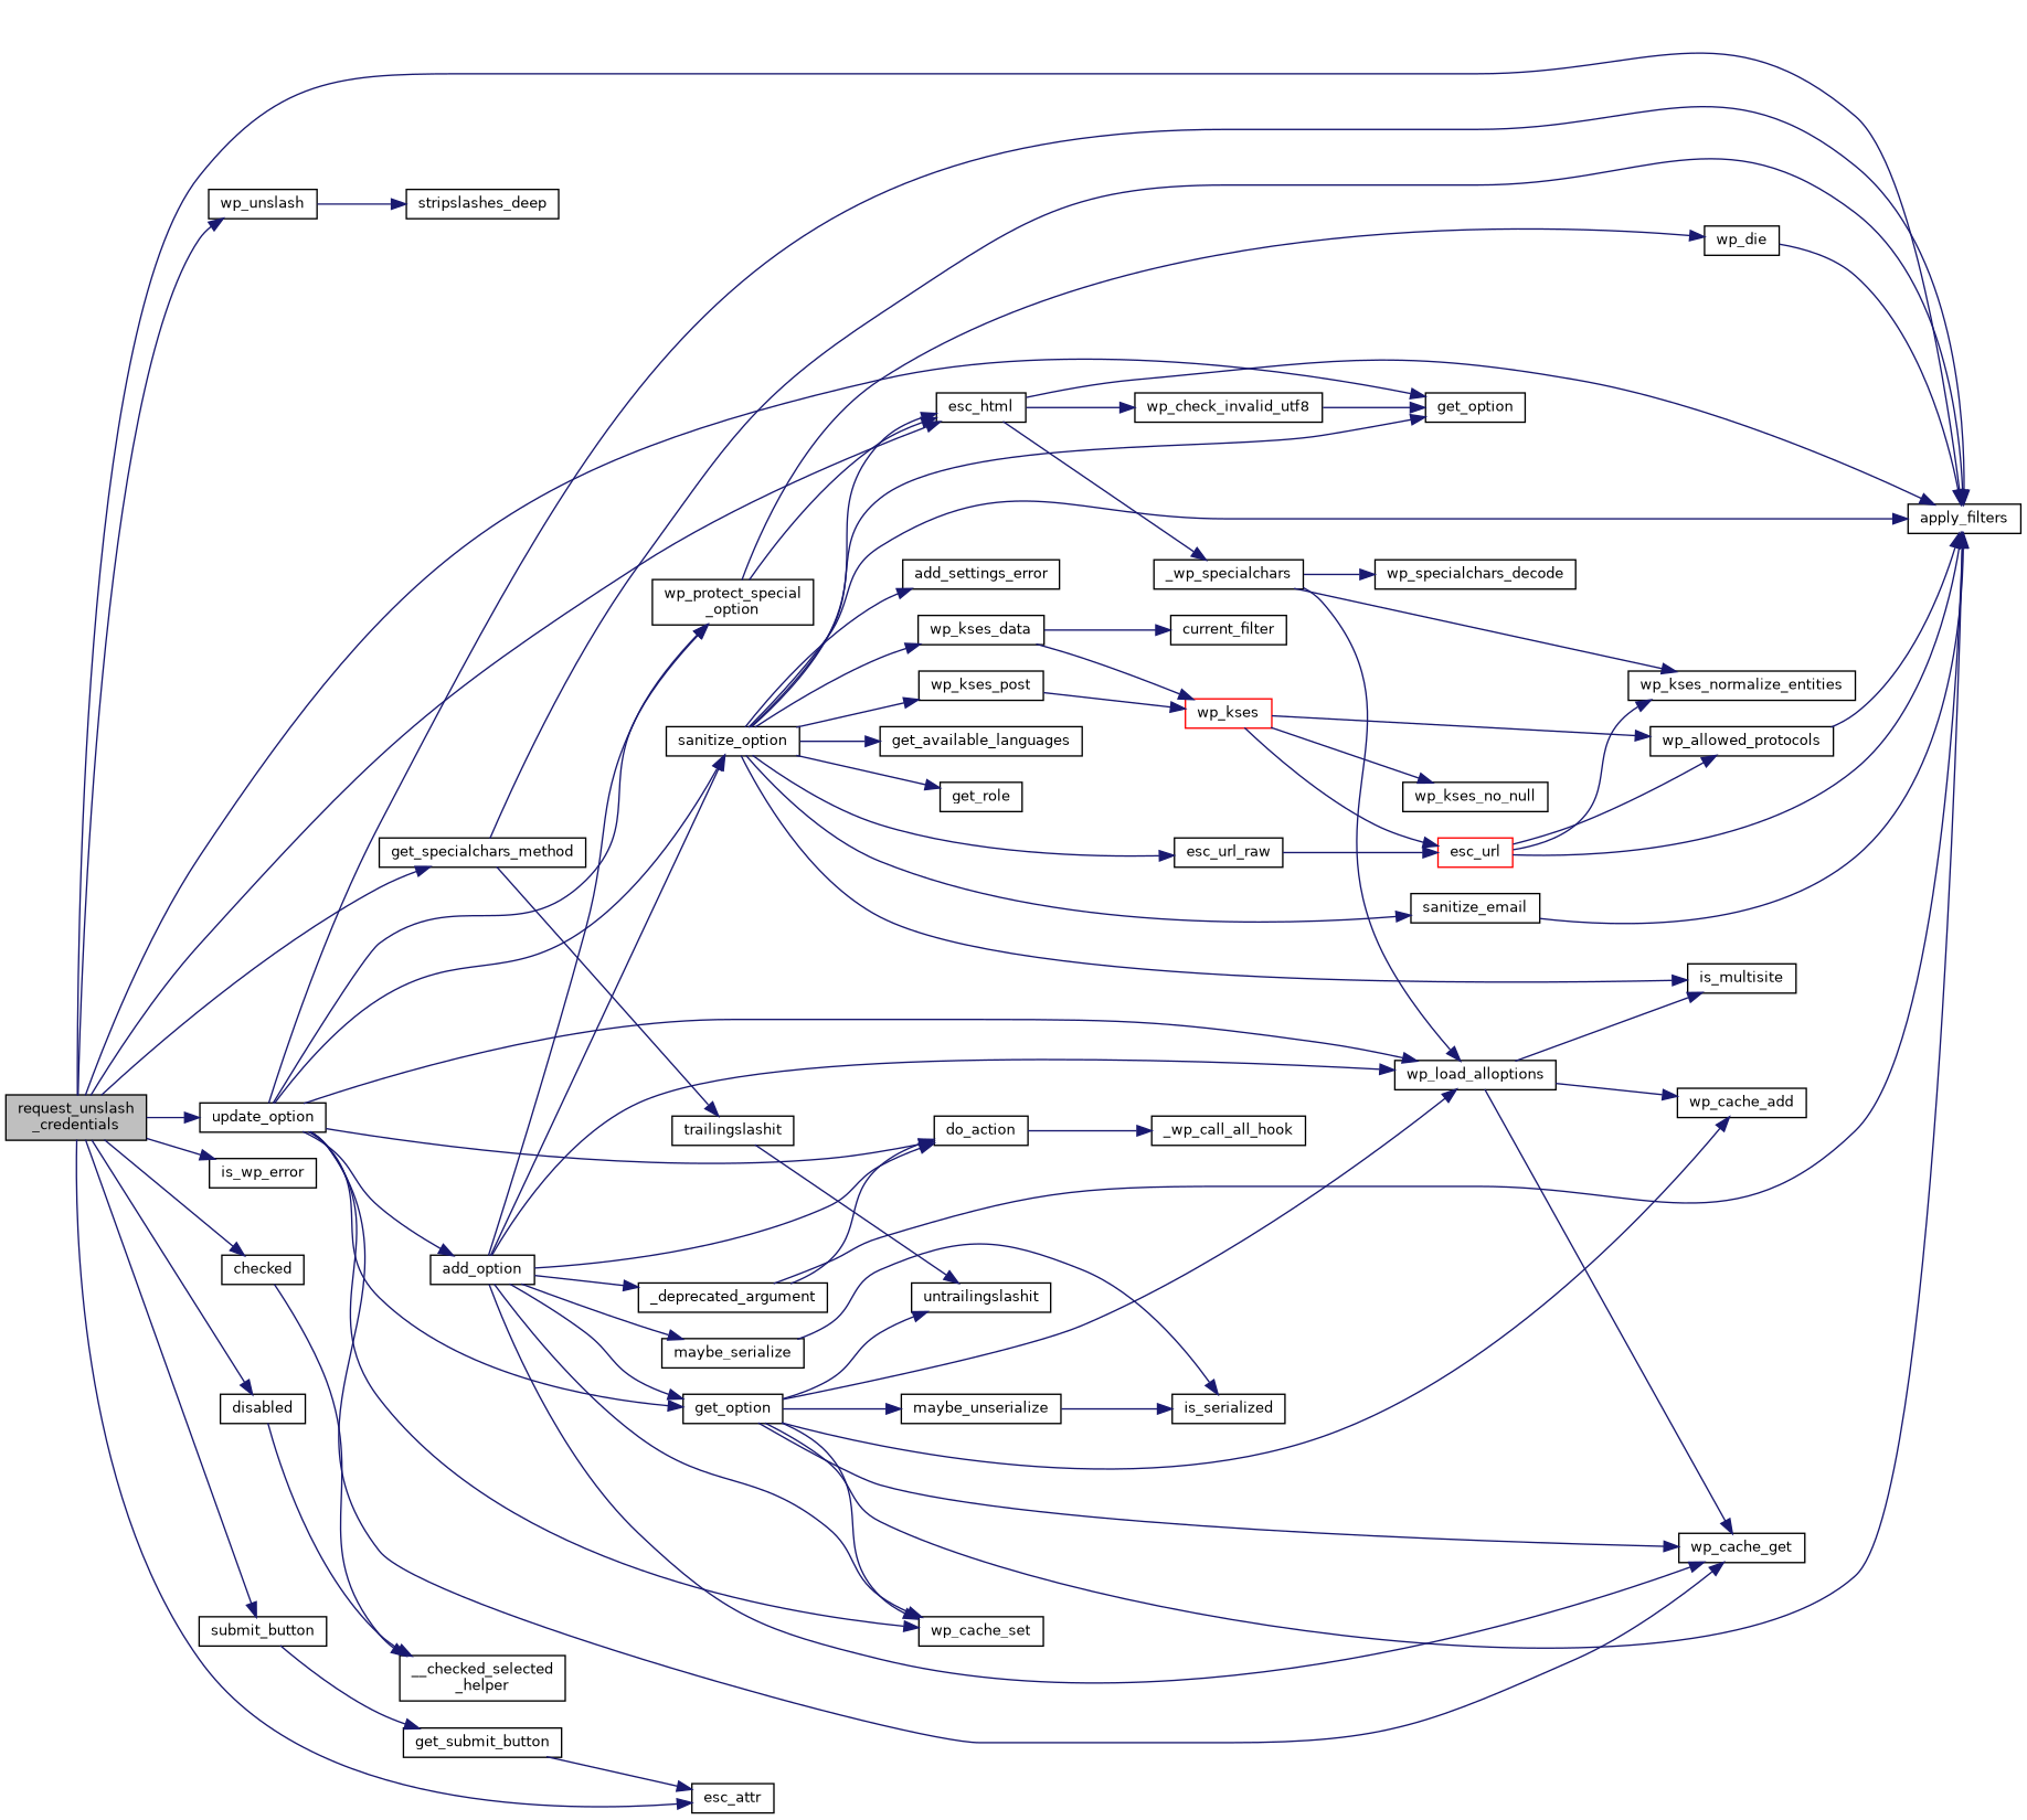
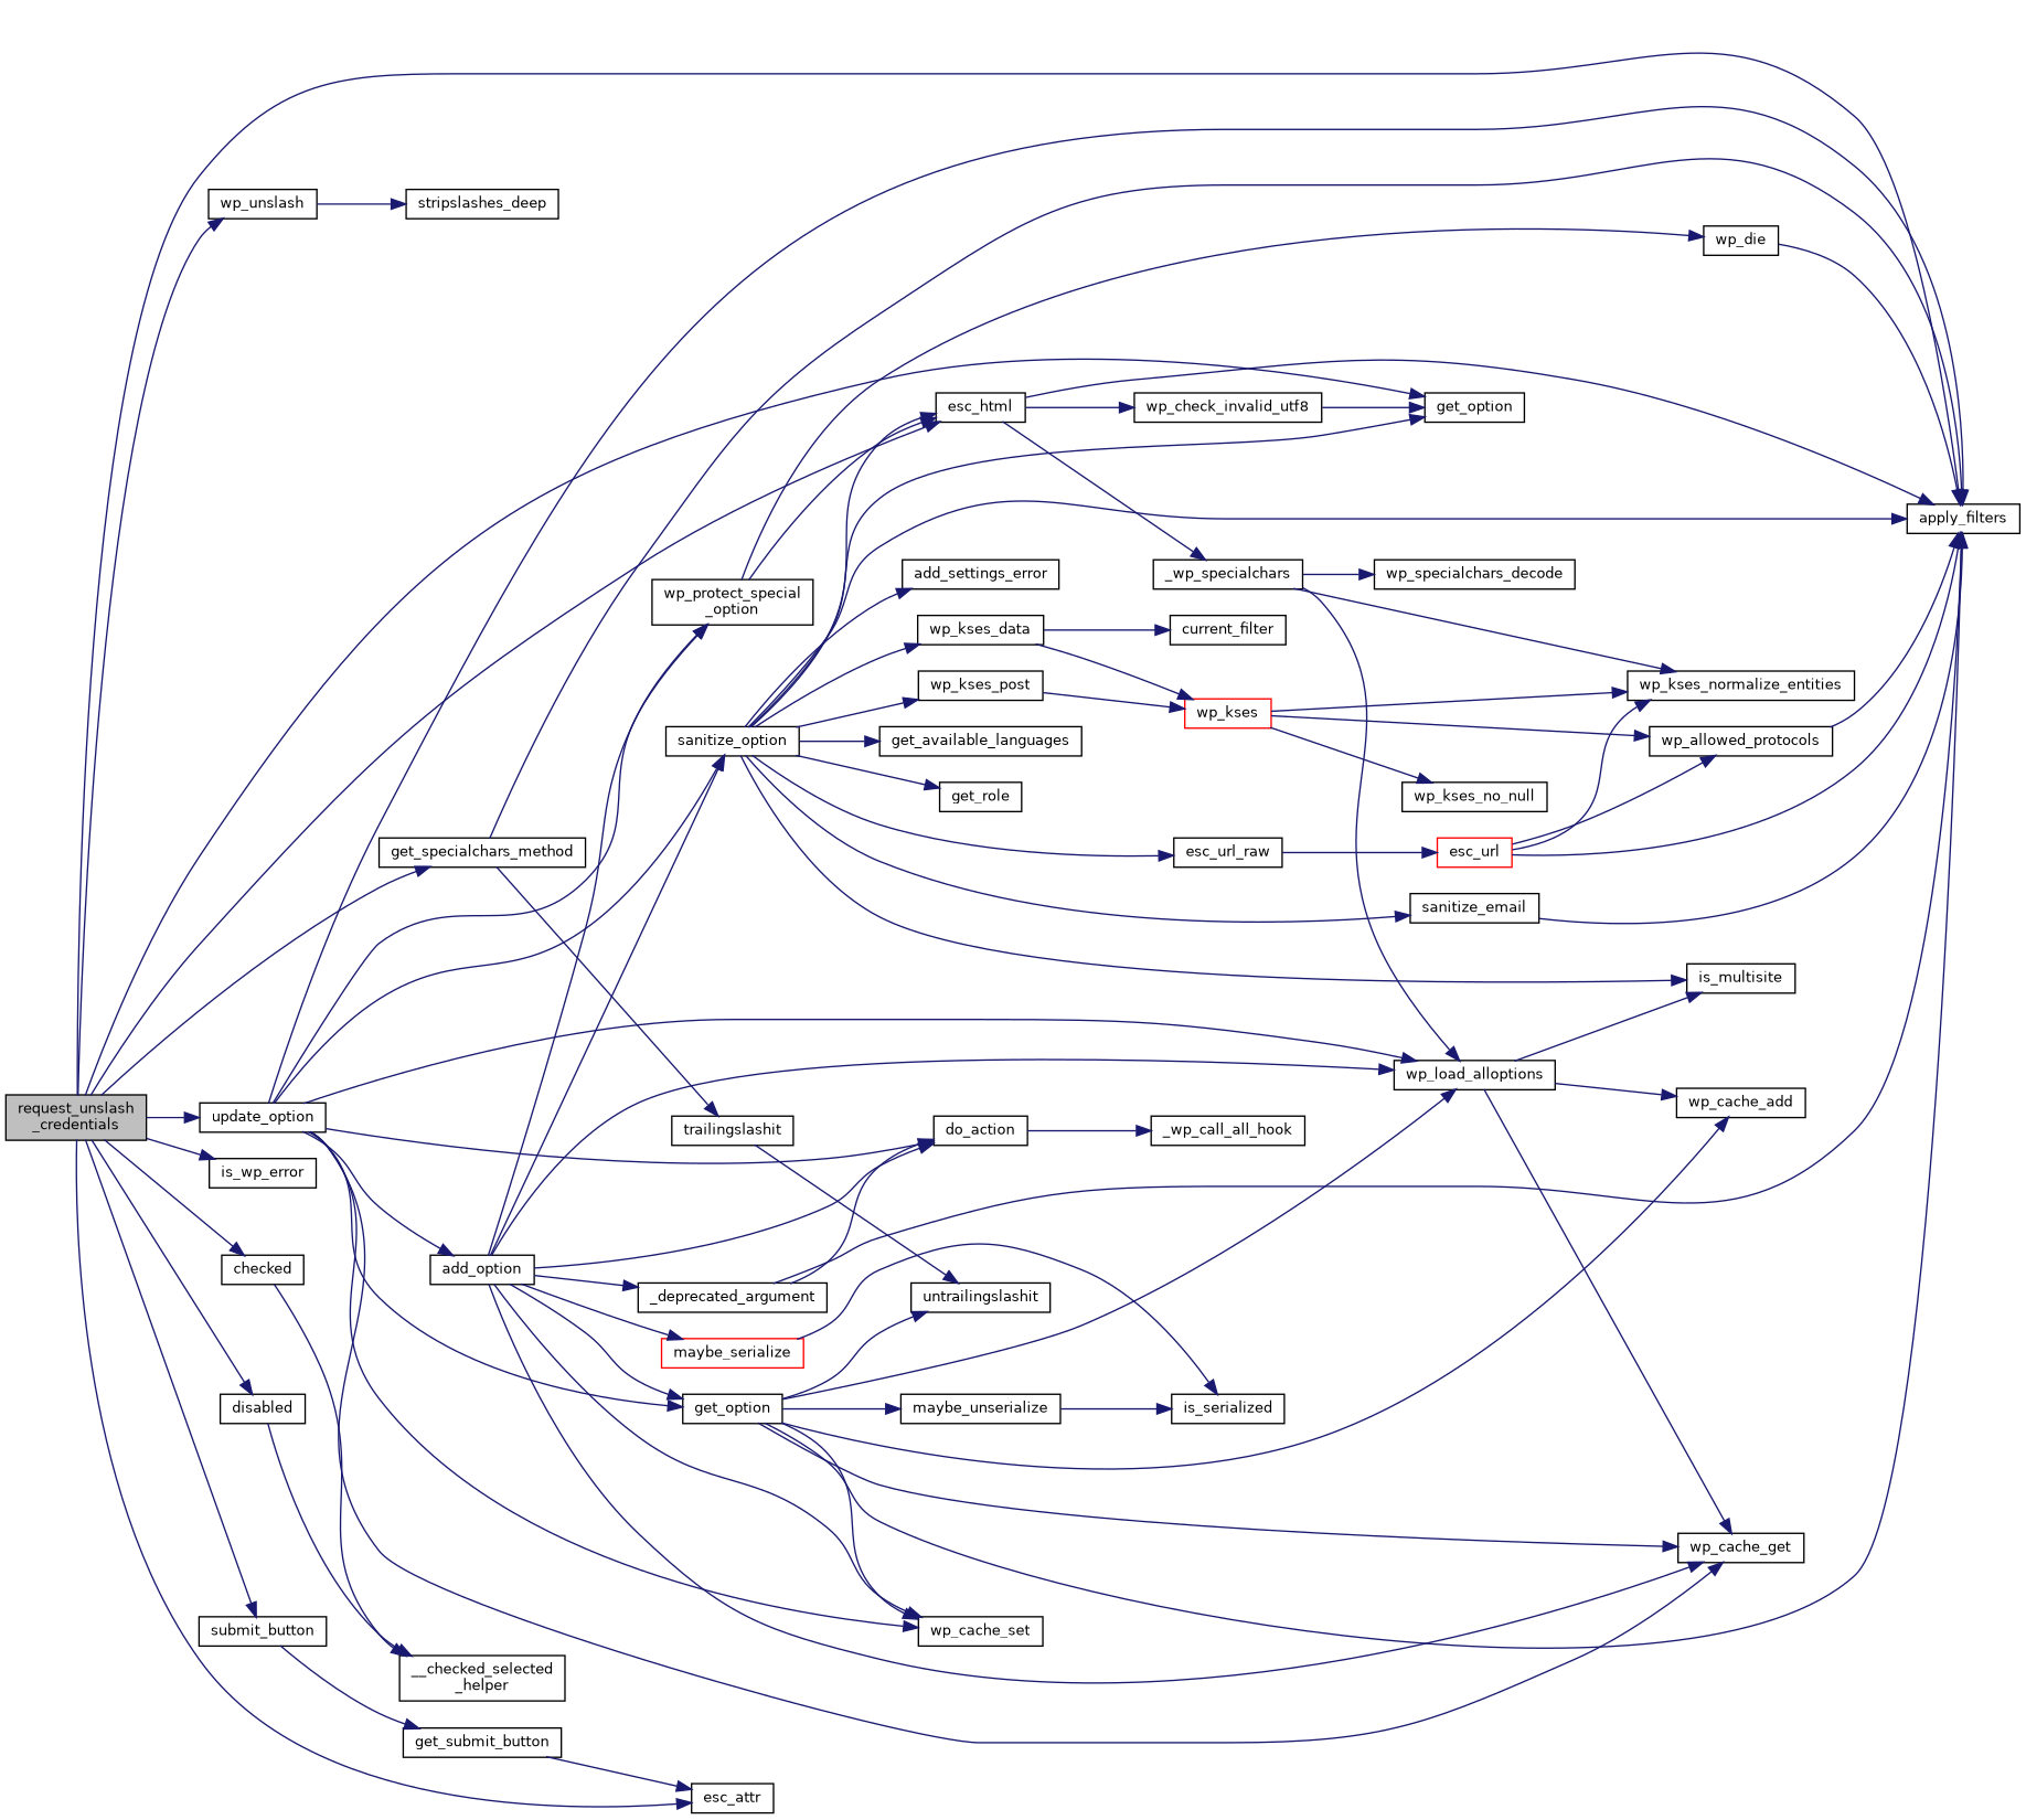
  digraph {
    rankdir=LR
    node [color=black fillcolor=white fontname=Helvetica fontsize=10 shape=record style=filled]
    edge [color=midnightblue fontname=Helvetica fontsize=10 labelfontname=Helvetica labelfontsize=10 style=solid]
    n1 [fillcolor=grey75 fontcolor=black height=0.2 label="request_unslash\l_credentials" width=0.4]
    n2 [height=0.2 label=apply_filters width=0.4]
    n3 [height=0.2 label=get_specialchars_method width=0.4]
    n4 [height=0.2 label=get_option width=0.4]
    n5 [height=0.2 label=wp_unslash width=0.4]
    n6 [height=0.2 label=update_option width=0.4]
    n7 [height=0.2 label=esc_html width=0.4]
    n8 [height=0.2 label=is_wp_error width=0.4]
    n9 [height=0.2 label=disabled width=0.4]
    n10 [height=0.2 label=checked width=0.4]
    n11 [height=0.2 label=esc_attr width=0.4]
    n12 [height=0.2 label=submit_button width=0.4]
    n13 [height=0.2 label=trailingslashit width=0.4]
    n14 [height=0.2 label=stripslashes_deep width=0.4]
    n15 [height=0.2 label="wp_protect_special\l_option" width=0.4]
    n16 [height=0.2 label=wp_load_alloptions width=0.4]
    n17 [height=0.2 label=wp_cache_get width=0.4]
    n18 [height=0.2 label=sanitize_option width=0.4]
    n19 [height=0.2 label=do_action width=0.4]
    n20 [height=0.2 label=get_option width=0.4]
    n21 [height=0.2 label=wp_cache_set width=0.4]
    n22 [height=0.2 label=add_option width=0.4]
    n23 [height=0.2 label=wp_check_invalid_utf8 width=0.4]
    n24 [height=0.2 label=_wp_specialchars width=0.4]
    n25 [height=0.2 label="__checked_selected\l_helper" width=0.4]
    n26 [height=0.2 label=get_submit_button width=0.4]
    n27 [height=0.2 label=untrailingslashit width=0.4]
    n28 [height=0.2 label=wp_die width=0.4]
    n29 [height=0.2 label=is_multisite width=0.4]
    n30 [height=0.2 label=wp_cache_add width=0.4]
    n31 [height=0.2 label=sanitize_email width=0.4]
    n32 [height=0.2 label=add_settings_error width=0.4]
    n33 [height=0.2 label=wp_kses_post width=0.4]
    n34 [height=0.2 label=wp_kses_data width=0.4]
    n35 [height=0.2 label=esc_url_raw width=0.4]
    n36 [height=0.2 label=get_available_languages width=0.4]
    n37 [height=0.2 label=get_role width=0.4]
    n38 [height=0.2 label=_wp_call_all_hook width=0.4]
    n39 [height=0.2 label=maybe_unserialize width=0.4]
-   n40 [height=0.2 label=maybe_serialize width=0.4]
+   n40 [color=red height=0.2 label=maybe_serialize width=0.4]
    n41 [height=0.2 label=_deprecated_argument width=0.4]
    n42 [height=0.2 label=is_serialized width=0.4]
    n43 [height=0.2 label=wp_specialchars_decode width=0.4]
    n44 [height=0.2 label=wp_kses_normalize_entities width=0.4]
    n45 [color=red height=0.2 label=wp_kses width=0.4]
    n46 [height=0.2 label=current_filter width=0.4]
    n47 [color=red height=0.2 label=esc_url width=0.4]
    n48 [height=0.2 label=wp_allowed_protocols width=0.4]
    n49 [height=0.2 label=wp_kses_no_null width=0.4]
    n1 -> n2
    n1 -> n3
    n1 -> n4
    n1 -> n5
    n1 -> n6
    n1 -> n7
    n1 -> n8
    n1 -> n9
    n1 -> n10
    n1 -> n11
    n1 -> n12
    n3 -> n2
    n3 -> n13
    n5 -> n14
    n6 -> n2
    n6 -> n15
    n6 -> n16
    n6 -> n17
    n6 -> n18
    n6 -> n19
    n6 -> n20
    n6 -> n21
    n6 -> n22
    n7 -> n2
    n7 -> n23
    n7 -> n24
    n9 -> n25
    n10 -> n25
    n12 -> n26
    n13 -> n27
    n15 -> n7
    n15 -> n28
    n16 -> n17
    n16 -> n29
    n16 -> n30
    n18 -> n2
    n18 -> n4
    n18 -> n7
    n18 -> n29
    n18 -> n31
    n18 -> n32
    n18 -> n33
    n18 -> n34
    n18 -> n35
    n18 -> n36
    n18 -> n37
    n19 -> n38
    n20 -> n2
    n20 -> n16
    n20 -> n17
    n20 -> n21
    n20 -> n27
    n20 -> n30
    n20 -> n39
    n22 -> n15
    n22 -> n16
    n22 -> n17
    n22 -> n18
    n22 -> n19
    n22 -> n20
    n22 -> n21
    n22 -> n40
    n22 -> n41
    n23 -> n4
    n24 -> n16
    n24 -> n43
    n24 -> n44
    n26 -> n11
    n28 -> n2
    n31 -> n2
    n33 -> n45
    n34 -> n45
    n34 -> n46
    n35 -> n47
    n39 -> n42
    n40 -> n42
    n41 -> n2
    n41 -> n19
-   n45 -> n47
+   n45 -> n44
    n45 -> n48
    n45 -> n49
    n47 -> n2
    n47 -> n44
    n47 -> n48
    n48 -> n2
  }
